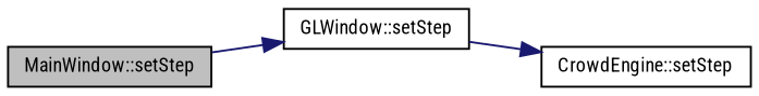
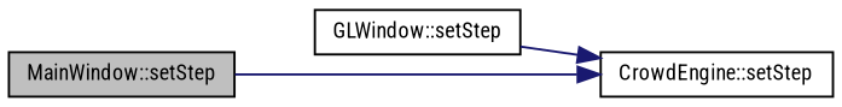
  digraph {
    fontname="Roboto Condensed"
    rankdir=LR
    node [color=black fillcolor=white fontname="Roboto Condensed" fontsize=10 shape=record style=filled]
    edge [color=midnightblue fontname="Roboto Condensed" fontsize=10 labelfontname=FreeSans labelfontsize=10 style=solid]
    n1 [fillcolor=grey75 fontcolor=black height=0.2 label="MainWindow::setStep" width=0.4]
    n2 [height=0.2 label="GLWindow::setStep" width=0.4]
    n3 [height=0.2 label="CrowdEngine::setStep" width=0.4]
-   n1 -> n2
+   n1 -> n3
    n2 -> n3
  }
